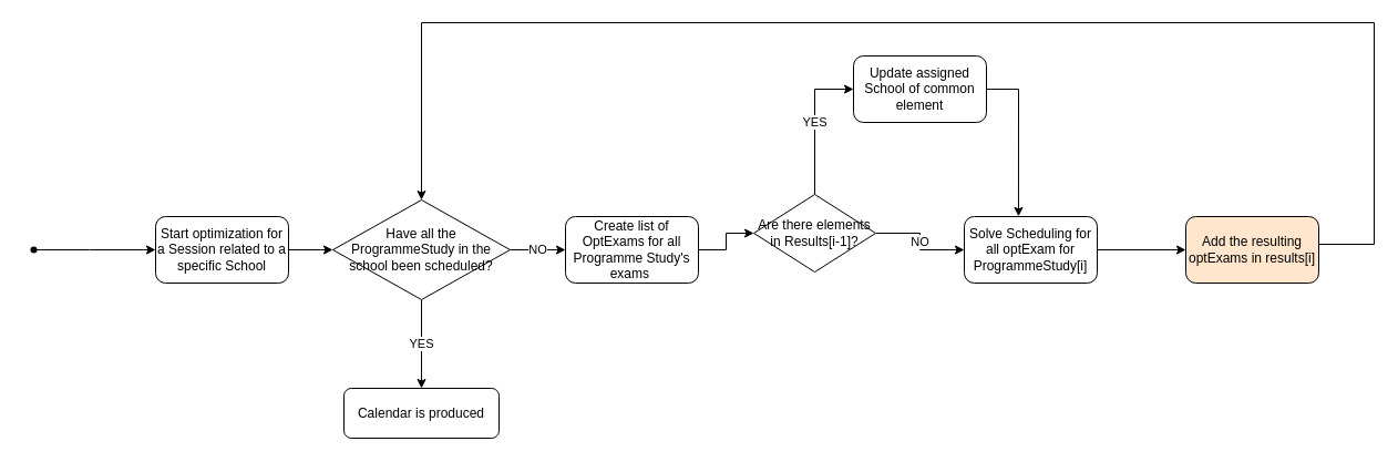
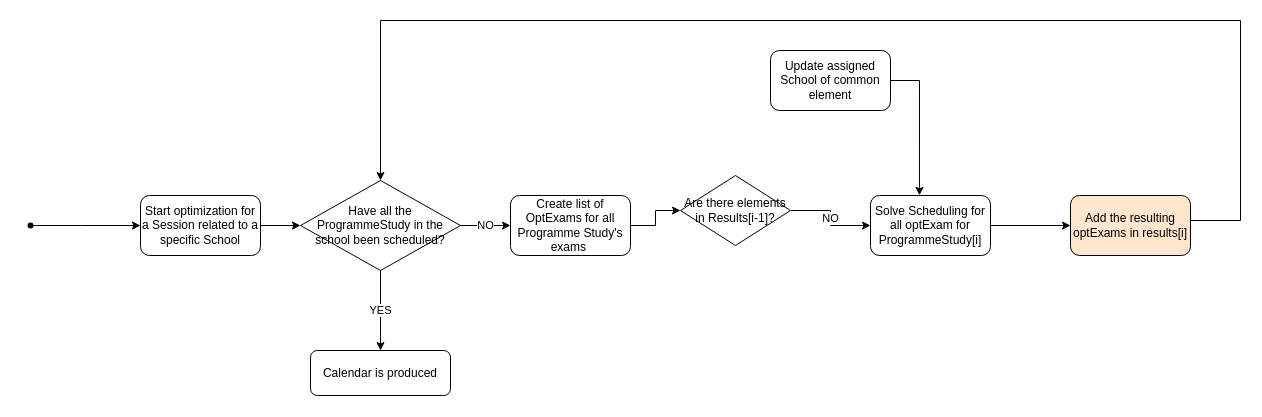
  <mxCell id="0" />
  <mxCell id="1" parent="0" />
  <mxCell id="2" value="" style="edgeStyle=orthogonalEdgeStyle;rounded=0;orthogonalLoop=1;jettySize=auto;html=1;exitX=0.644;exitY=0.564;exitDx=0;exitDy=0;exitPerimeter=0;" edge="1" parent="1" source="17" target="20"><mxGeometry relative="1" as="geometry"><mxPoint x="90" y="225" as="sourcePoint" /><mxPoint x="180" y="225" as="targetPoint" /><Array as="points"><mxPoint x="80" y="225" /><mxPoint x="80" y="225" /></Array></mxGeometry></mxCell>
  <mxCell id="3" value="NO" style="edgeStyle=orthogonalEdgeStyle;rounded=0;orthogonalLoop=1;jettySize=auto;html=1;exitX=1;exitY=0.5;exitDx=0;exitDy=0;" edge="1" parent="1" source="14" target="5"><mxGeometry relative="1" as="geometry"><mxPoint x="450" y="220" as="sourcePoint" /></mxGeometry></mxCell>
  <mxCell id="4" value="" style="edgeStyle=orthogonalEdgeStyle;rounded=0;orthogonalLoop=1;jettySize=auto;html=1;" edge="1" parent="1" source="5" target="8"><mxGeometry relative="1" as="geometry" /></mxCell>
  <mxCell id="5" value="Create list of OptExams for all Programme Study's exams&amp;nbsp;" style="rounded=1;whiteSpace=wrap;html=1;" vertex="1" parent="1"><mxGeometry x="510" y="195" width="120" height="60" as="geometry" /></mxCell>
  <mxCell id="6" value="NO" style="edgeStyle=orthogonalEdgeStyle;rounded=0;orthogonalLoop=1;jettySize=auto;html=1;" edge="1" parent="1" source="8" target="10"><mxGeometry relative="1" as="geometry" /></mxCell>
- <mxCell id="7" value="YES" style="edgeStyle=orthogonalEdgeStyle;rounded=0;orthogonalLoop=1;jettySize=auto;html=1;entryX=0;entryY=0.5;entryDx=0;entryDy=0;" edge="1" parent="1" source="8" target="12"><mxGeometry relative="1" as="geometry"><Array as="points"><mxPoint x="735" y="80" /></Array></mxGeometry></mxCell>
  <mxCell id="8" value="Are there elements in Results[i-1]?" style="rhombus;whiteSpace=wrap;html=1;" vertex="1" parent="1"><mxGeometry x="680" y="175" width="110" height="70" as="geometry" /></mxCell>
  <mxCell id="9" value="" style="edgeStyle=orthogonalEdgeStyle;rounded=0;orthogonalLoop=1;jettySize=auto;html=1;" edge="1" parent="1" source="10" target="16"><mxGeometry relative="1" as="geometry" /></mxCell>
  <mxCell id="10" value="Solve Scheduling for all optExam for ProgrammeStudy[i]" style="rounded=1;whiteSpace=wrap;html=1;" vertex="1" parent="1"><mxGeometry x="870" y="195" width="120" height="60" as="geometry" /></mxCell>
  <mxCell id="11" value="" style="edgeStyle=orthogonalEdgeStyle;rounded=0;orthogonalLoop=1;jettySize=auto;html=1;entryX=0.408;entryY=-0.003;entryDx=0;entryDy=0;entryPerimeter=0;exitX=1;exitY=0.5;exitDx=0;exitDy=0;" edge="1" parent="1" source="12" target="10"><mxGeometry relative="1" as="geometry"><mxPoint x="875" y="40" as="targetPoint" /></mxGeometry></mxCell>
  <mxCell id="12" value="Update assigned School of common element" style="rounded=1;whiteSpace=wrap;html=1;" vertex="1" parent="1"><mxGeometry x="770" y="50" width="120" height="60" as="geometry" /></mxCell>
  <mxCell id="13" value="YES" style="edgeStyle=orthogonalEdgeStyle;rounded=0;orthogonalLoop=1;jettySize=auto;html=1;" edge="1" parent="1" source="14" target="18"><mxGeometry relative="1" as="geometry"><mxPoint x="380" y="395" as="targetPoint" /></mxGeometry></mxCell>
  <mxCell id="14" value="Have all the ProgrammeStudy in the school been scheduled?" style="rhombus;whiteSpace=wrap;html=1;" vertex="1" parent="1"><mxGeometry x="300" y="180" width="160" height="90" as="geometry" /></mxCell>
  <mxCell id="15" style="edgeStyle=orthogonalEdgeStyle;rounded=0;orthogonalLoop=1;jettySize=auto;html=1;entryX=0.5;entryY=0;entryDx=0;entryDy=0;" edge="1" parent="1" source="16" target="14"><mxGeometry relative="1" as="geometry"><Array as="points"><mxPoint x="1240" y="220" /><mxPoint x="1240" y="20" /><mxPoint x="380" y="20" /></Array></mxGeometry></mxCell>
  <mxCell id="16" value="Add the resulting optExams in results[i]" style="whiteSpace=wrap;html=1;rounded=1;fillColor=#ffe6cc;" vertex="1" parent="1"><mxGeometry x="1070" y="195" width="120" height="60" as="geometry" /></mxCell>
  <mxCell id="17" value="" style="shape=waypoint;sketch=0;size=6;pointerEvents=1;points=[];fillColor=default;resizable=0;rotatable=0;perimeter=centerPerimeter;snapToPoint=1;fontSize=17;" vertex="1" parent="1"><mxGeometry x="20" y="215" width="20" height="20" as="geometry" /></mxCell>
  <mxCell id="18" value="Calendar is produced" style="rounded=1;whiteSpace=wrap;html=1;" vertex="1" parent="1"><mxGeometry x="310" y="350" width="140" height="45" as="geometry" /></mxCell>
  <mxCell id="19" style="edgeStyle=orthogonalEdgeStyle;rounded=0;orthogonalLoop=1;jettySize=auto;html=1;entryX=0;entryY=0.5;entryDx=0;entryDy=0;" edge="1" parent="1" source="20" target="14"><mxGeometry relative="1" as="geometry" /></mxCell>
  <mxCell id="20" value="Start optimization for a Session related to a specific School" style="rounded=1;whiteSpace=wrap;html=1;" vertex="1" parent="1"><mxGeometry x="140" y="195" width="120" height="60" as="geometry" /></mxCell>
